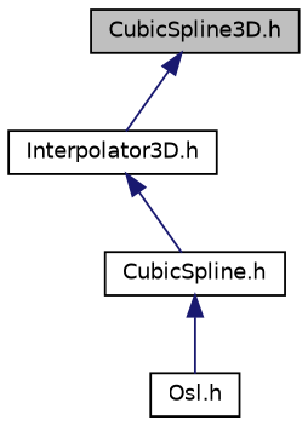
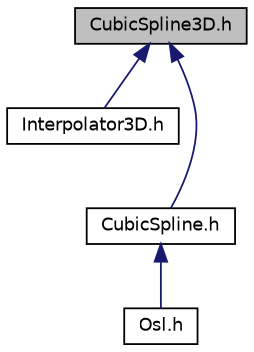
  digraph {
    node [color=black fillcolor=white fontname=Helvetica fontsize=10 shape=record style=filled]
    edge [color=midnightblue dir=back fontname=Helvetica fontsize=10 labelfontname=Helvetica labelfontsize=10 style=solid]
    n1 [fillcolor=grey75 fontcolor=black height=0.2 label="CubicSpline3D.h" width=0.4]
    n2 [height=0.2 label="Interpolator3D.h" width=0.4]
    n3 [height=0.2 label="CubicSpline.h" width=0.4]
    n4 [height=0.2 label="Osl.h" width=0.4]
    n1 -> n2
-   n2 -> n3
+   n1 -> n3
    n3 -> n4
  }
